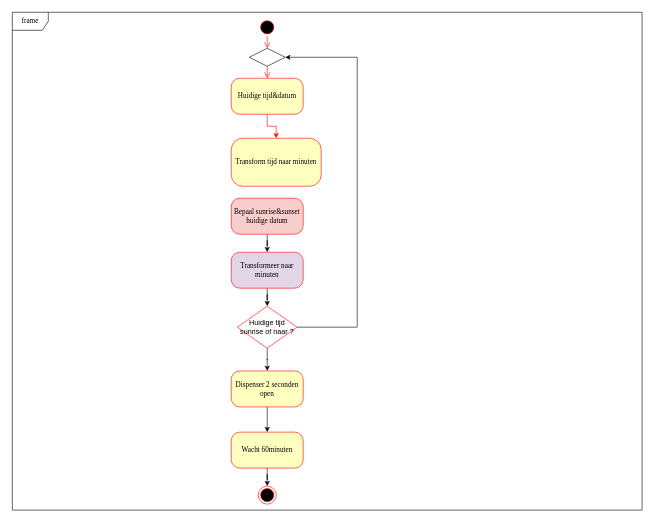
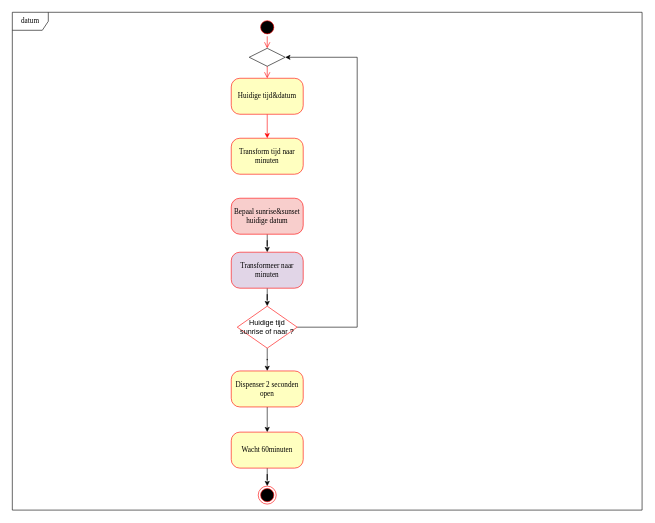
  <mxCell id="0" />
  <mxCell id="1" parent="0" />
- <mxCell id="2" value="frame" style="shape=umlFrame;whiteSpace=wrap;html=1;rounded=1;shadow=0;comic=0;labelBackgroundColor=none;strokeWidth=1;fontFamily=Verdana;fontSize=12;align=center;" parent="1" vertex="1"><mxGeometry x="20" y="20" width="1050" height="830" as="geometry" /></mxCell>
+ <mxCell id="2" value="datum" style="shape=umlFrame;whiteSpace=wrap;html=1;rounded=1;shadow=0;comic=0;labelBackgroundColor=none;strokeWidth=1;fontFamily=Verdana;fontSize=12;align=center;" parent="1" vertex="1"><mxGeometry x="20" y="20" width="1050" height="830" as="geometry" /></mxCell>
  <mxCell id="3" value="" style="ellipse;html=1;shape=startState;fillColor=#000000;strokeColor=#ff0000;rounded=1;shadow=0;comic=0;labelBackgroundColor=none;fontFamily=Verdana;fontSize=12;fontColor=#000000;align=center;direction=south;" parent="1" vertex="1"><mxGeometry x="430" y="30" width="30" height="30" as="geometry" /></mxCell>
  <mxCell id="4" value="" style="edgeStyle=orthogonalEdgeStyle;rounded=0;orthogonalLoop=1;jettySize=auto;html=1;strokeColor=#FF0000;" edge="1" parent="1" source="5" target="8"><mxGeometry relative="1" as="geometry" /></mxCell>
  <mxCell id="5" value="Huidige tijd&amp;amp;datum" style="rounded=1;whiteSpace=wrap;html=1;arcSize=24;fillColor=#ffffc0;strokeColor=#ff0000;shadow=0;comic=0;labelBackgroundColor=none;fontFamily=Verdana;fontSize=12;fontColor=#000000;align=center;" parent="1" vertex="1"><mxGeometry x="385" y="130" width="120" height="60" as="geometry" /></mxCell>
  <mxCell id="6" value="" style="edgeStyle=orthogonalEdgeStyle;rounded=0;orthogonalLoop=1;jettySize=auto;html=1;" edge="1" parent="1" source="7" target="11"><mxGeometry relative="1" as="geometry" /></mxCell>
  <mxCell id="7" value="&lt;div&gt;Bepaal sunrise&amp;amp;sunset&lt;/div&gt;&lt;div&gt;huidige datum&lt;br&gt;&lt;/div&gt;" style="rounded=1;whiteSpace=wrap;html=1;arcSize=24;fillColor=#f8cecc;strokeColor=#FF0000;shadow=0;comic=0;labelBackgroundColor=none;fontFamily=Verdana;fontSize=12;fontColor=#000000;align=center;" parent="1" vertex="1"><mxGeometry x="385" y="330" width="120" height="60" as="geometry" /></mxCell>
- <mxCell id="8" value="Transform tijd naar minuten" style="rounded=1;whiteSpace=wrap;html=1;arcSize=24;fillColor=#ffffc0;strokeColor=#ff0000;shadow=0;comic=0;labelBackgroundColor=none;fontFamily=Verdana;fontSize=12;fontColor=#000000;align=center;" parent="1" vertex="1"><mxGeometry x="385" y="230" width="150" height="80" as="geometry" /></mxCell>
+ <mxCell id="8" value="Transform tijd naar minuten" style="rounded=1;whiteSpace=wrap;html=1;arcSize=24;fillColor=#ffffc0;strokeColor=#ff0000;shadow=0;comic=0;labelBackgroundColor=none;fontFamily=Verdana;fontSize=12;fontColor=#000000;align=center;" parent="1" vertex="1"><mxGeometry x="385" y="230" width="120" height="60" as="geometry" /></mxCell>
  <mxCell id="9" style="edgeStyle=orthogonalEdgeStyle;html=1;labelBackgroundColor=none;endArrow=open;endSize=8;strokeColor=#ff0000;fontFamily=Verdana;fontSize=12;align=left;" parent="1" source="18" target="5" edge="1"><mxGeometry relative="1" as="geometry"><mxPoint x="235" y="160" as="targetPoint" /></mxGeometry></mxCell>
  <mxCell id="10" value="" style="edgeStyle=orthogonalEdgeStyle;rounded=0;orthogonalLoop=1;jettySize=auto;html=1;" edge="1" parent="1" source="11" target="14"><mxGeometry relative="1" as="geometry" /></mxCell>
  <mxCell id="11" value="Transformeer naar minuten" style="rounded=1;whiteSpace=wrap;html=1;arcSize=24;fillColor=#e1d5e7;strokeColor=#FF0000;shadow=0;comic=0;labelBackgroundColor=none;fontFamily=Verdana;fontSize=12;fontColor=#000000;align=center;" vertex="1" parent="1"><mxGeometry x="385" y="420" width="120" height="60" as="geometry" /></mxCell>
  <mxCell id="12" value="" style="edgeStyle=orthogonalEdgeStyle;rounded=0;orthogonalLoop=1;jettySize=auto;html=1;" edge="1" parent="1" source="14" target="16"><mxGeometry relative="1" as="geometry" /></mxCell>
  <mxCell id="13" style="edgeStyle=orthogonalEdgeStyle;rounded=0;orthogonalLoop=1;jettySize=auto;html=1;exitX=1;exitY=0.5;exitDx=0;exitDy=0;entryX=1;entryY=0.5;entryDx=0;entryDy=0;" edge="1" parent="1" source="14" target="18"><mxGeometry relative="1" as="geometry"><Array as="points"><mxPoint x="595" y="545" /><mxPoint x="595" y="95" /></Array></mxGeometry></mxCell>
  <mxCell id="14" value="Huidige tijd sunrise of naar ?" style="rhombus;whiteSpace=wrap;html=1;strokeColor=#FF0000;" vertex="1" parent="1"><mxGeometry x="395" y="510" width="100" height="70" as="geometry" /></mxCell>
  <mxCell id="15" value="" style="edgeStyle=orthogonalEdgeStyle;rounded=0;orthogonalLoop=1;jettySize=auto;html=1;" edge="1" parent="1" source="16" target="20"><mxGeometry relative="1" as="geometry" /></mxCell>
  <mxCell id="16" value="Dispenser 2 seconden open" style="rounded=1;whiteSpace=wrap;html=1;arcSize=24;fillColor=#ffffc0;strokeColor=#FF0000;shadow=0;comic=0;labelBackgroundColor=none;fontFamily=Verdana;fontSize=12;fontColor=#000000;align=center;" vertex="1" parent="1"><mxGeometry x="385" y="618" width="120" height="60" as="geometry" /></mxCell>
  <mxCell id="17" value="" style="edgeStyle=orthogonalEdgeStyle;html=1;labelBackgroundColor=none;endArrow=open;endSize=8;strokeColor=#ff0000;fontFamily=Verdana;fontSize=12;align=left;" edge="1" parent="1" source="3" target="18"><mxGeometry relative="1" as="geometry"><mxPoint x="445" y="60" as="sourcePoint" /><mxPoint x="445" y="130" as="targetPoint" /></mxGeometry></mxCell>
  <mxCell id="18" value="" style="rhombus;whiteSpace=wrap;html=1;" vertex="1" parent="1"><mxGeometry x="415" y="80" width="60" height="30" as="geometry" /></mxCell>
  <mxCell id="19" value="" style="edgeStyle=orthogonalEdgeStyle;rounded=0;orthogonalLoop=1;jettySize=auto;html=1;" edge="1" parent="1" source="20" target="21"><mxGeometry relative="1" as="geometry" /></mxCell>
  <mxCell id="20" value="Wacht 60minuten" style="rounded=1;whiteSpace=wrap;html=1;arcSize=24;fillColor=#ffffc0;strokeColor=#FF0000;shadow=0;comic=0;labelBackgroundColor=none;fontFamily=Verdana;fontSize=12;fontColor=#000000;align=center;" vertex="1" parent="1"><mxGeometry x="385" y="720" width="120" height="60" as="geometry" /></mxCell>
  <mxCell id="21" value="" style="ellipse;html=1;shape=endState;fillColor=#000000;strokeColor=#ff0000;" vertex="1" parent="1"><mxGeometry x="430" y="810" width="30" height="30" as="geometry" /></mxCell>
